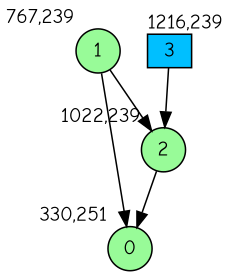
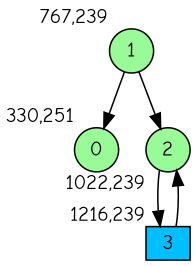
  digraph {
    bgcolor=white
    fontname="Comic Neue"
    node [fillcolor=palegreen fixedsize=true fontname="Comic Neue" shape=circle style=filled]
    edge [fontname="Comic Neue"]
    0 [height=0.3 width=0.4 xlabel="330,251"]
    1 [height=0.3 width=0.4 xlabel="767,239"]
    2 [height=0.3 width=0.4 xlabel="1022,239"]
    3 [fillcolor=deepskyblue height=0.3 shape=box width=0.4 xlabel="1216,239"]
    1 -> 0
    1 -> 2
-   2 -> 0
+   2 -> 3
    3 -> 2
  }
